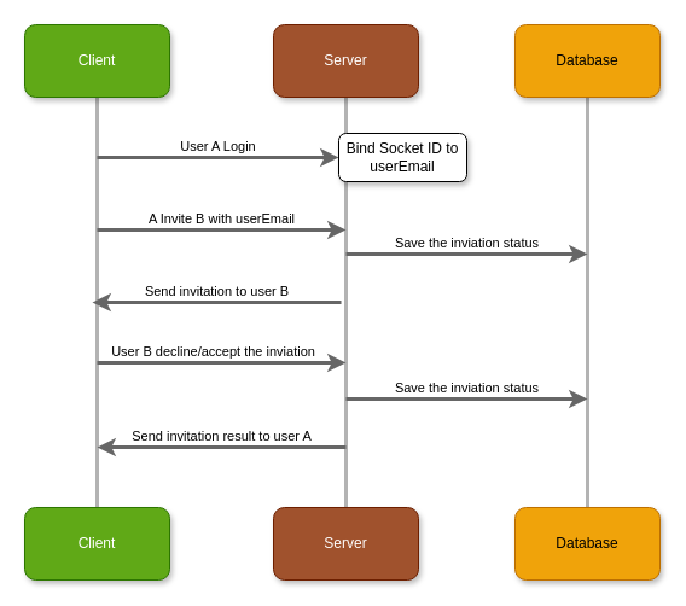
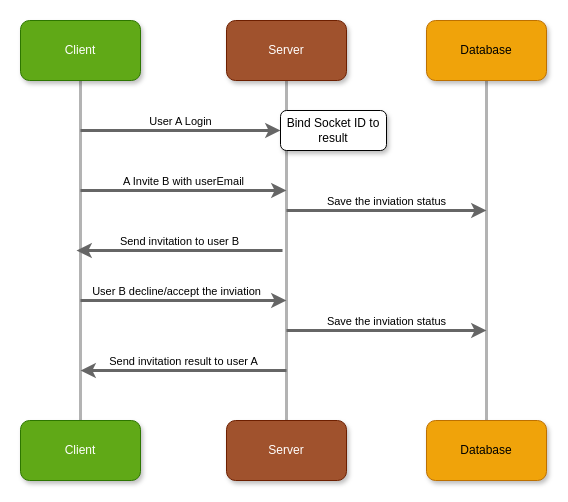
  <mxCell id="0" />
  <mxCell id="1" parent="0" />
  <mxCell id="2" style="edgeStyle=orthogonalEdgeStyle;rounded=0;orthogonalLoop=1;jettySize=auto;html=1;exitX=0.5;exitY=1;exitDx=0;exitDy=0;entryX=0.5;entryY=0;entryDx=0;entryDy=0;fillColor=#f5f5f5;strokeColor=#B3B3B3;endArrow=none;endFill=0;strokeWidth=3;" edge="1" parent="1" source="3" target="8"><mxGeometry relative="1" as="geometry" /></mxCell>
  <mxCell id="3" value="Client" style="rounded=1;whiteSpace=wrap;html=1;fillColor=#60a917;strokeColor=#2D7600;fontColor=#ffffff;shadow=1;" vertex="1" parent="1"><mxGeometry x="20" y="20" width="120" height="60" as="geometry" /></mxCell>
  <mxCell id="4" style="edgeStyle=orthogonalEdgeStyle;rounded=0;orthogonalLoop=1;jettySize=auto;html=1;exitX=0.5;exitY=1;exitDx=0;exitDy=0;entryX=0.5;entryY=0;entryDx=0;entryDy=0;strokeColor=#B3B3B3;strokeWidth=3;endArrow=none;endFill=0;" edge="1" parent="1" source="5" target="10"><mxGeometry relative="1" as="geometry" /></mxCell>
  <mxCell id="5" value="Database" style="rounded=1;whiteSpace=wrap;html=1;fillColor=#f0a30a;strokeColor=#BD7000;fontColor=#000000;shadow=1;" vertex="1" parent="1"><mxGeometry x="426" y="20" width="120" height="60" as="geometry" /></mxCell>
  <mxCell id="6" style="edgeStyle=orthogonalEdgeStyle;rounded=0;orthogonalLoop=1;jettySize=auto;html=1;exitX=0.5;exitY=1;exitDx=0;exitDy=0;entryX=0.5;entryY=0;entryDx=0;entryDy=0;strokeColor=#B3B3B3;strokeWidth=3;endArrow=none;endFill=0;" edge="1" parent="1" source="7" target="9"><mxGeometry relative="1" as="geometry" /></mxCell>
  <mxCell id="7" value="Server" style="rounded=1;whiteSpace=wrap;html=1;fillColor=#a0522d;strokeColor=#6D1F00;fontColor=#ffffff;shadow=1;" vertex="1" parent="1"><mxGeometry x="226" y="20" width="120" height="60" as="geometry" /></mxCell>
  <mxCell id="8" value="Client" style="rounded=1;whiteSpace=wrap;html=1;fillColor=#60a917;strokeColor=#2D7600;fontColor=#ffffff;shadow=1;" vertex="1" parent="1"><mxGeometry x="20" y="420" width="120" height="60" as="geometry" /></mxCell>
  <mxCell id="9" value="Server" style="rounded=1;whiteSpace=wrap;html=1;fillColor=#a0522d;strokeColor=#6D1F00;fontColor=#ffffff;shadow=1;" vertex="1" parent="1"><mxGeometry x="226" y="420" width="120" height="60" as="geometry" /></mxCell>
  <mxCell id="10" value="Database" style="rounded=1;whiteSpace=wrap;html=1;fillColor=#f0a30a;strokeColor=#BD7000;fontColor=#000000;shadow=1;" vertex="1" parent="1"><mxGeometry x="426" y="420" width="120" height="60" as="geometry" /></mxCell>
  <mxCell id="11" value="A Invite B with userEmail" style="endArrow=classic;html=1;rounded=0;strokeColor=#666666;strokeWidth=3;labelPosition=center;verticalLabelPosition=top;align=center;verticalAlign=bottom;" edge="1" parent="1"><mxGeometry width="50" height="50" relative="1" as="geometry"><mxPoint x="80" y="190" as="sourcePoint" /><mxPoint x="286" y="190" as="targetPoint" /></mxGeometry></mxCell>
  <mxCell id="12" value="User A Login" style="endArrow=classic;html=1;rounded=0;strokeColor=#666666;strokeWidth=3;labelPosition=center;verticalLabelPosition=top;align=center;verticalAlign=bottom;" edge="1" parent="1"><mxGeometry width="50" height="50" relative="1" as="geometry"><mxPoint x="80" y="130" as="sourcePoint" /><mxPoint x="280" y="130" as="targetPoint" /><mxPoint as="offset" /></mxGeometry></mxCell>
- <mxCell id="13" value="Bind Socket ID to userEmail" style="rounded=1;whiteSpace=wrap;html=1;shadow=1;" vertex="1" parent="1"><mxGeometry x="280" y="110" width="106" height="40" as="geometry" /></mxCell>
+ <mxCell id="13" value="Bind Socket ID to result" style="rounded=1;whiteSpace=wrap;html=1;shadow=1;" vertex="1" parent="1"><mxGeometry x="280" y="110" width="106" height="40" as="geometry" /></mxCell>
  <mxCell id="14" value="Send invitation result to user A" style="endArrow=none;html=1;rounded=0;strokeColor=#666666;strokeWidth=3;labelPosition=center;verticalLabelPosition=top;align=center;verticalAlign=bottom;startArrow=classic;startFill=1;endFill=0;" edge="1" parent="1"><mxGeometry width="50" height="50" relative="1" as="geometry"><mxPoint x="80" y="370" as="sourcePoint" /><mxPoint x="286" y="370" as="targetPoint" /></mxGeometry></mxCell>
  <mxCell id="15" value="User B decline/accept the inviation" style="endArrow=classic;html=1;rounded=0;strokeColor=#666666;strokeWidth=3;labelPosition=center;verticalLabelPosition=top;align=center;verticalAlign=bottom;" edge="1" parent="1"><mxGeometry x="-0.068" width="50" height="50" relative="1" as="geometry"><mxPoint x="80" y="300" as="sourcePoint" /><mxPoint x="286" y="300" as="targetPoint" /><mxPoint as="offset" /></mxGeometry></mxCell>
  <mxCell id="16" value="Save the inviation status" style="endArrow=classic;html=1;rounded=0;strokeColor=#666666;strokeWidth=3;labelPosition=center;verticalLabelPosition=top;align=center;verticalAlign=bottom;" edge="1" parent="1"><mxGeometry width="50" height="50" relative="1" as="geometry"><mxPoint x="286" y="330" as="sourcePoint" /><mxPoint x="486" y="330" as="targetPoint" /></mxGeometry></mxCell>
  <mxCell id="17" value="Save the inviation status" style="endArrow=classic;html=1;rounded=0;strokeColor=#666666;strokeWidth=3;labelPosition=center;verticalLabelPosition=top;align=center;verticalAlign=bottom;" edge="1" parent="1"><mxGeometry width="50" height="50" relative="1" as="geometry"><mxPoint x="286" y="210" as="sourcePoint" /><mxPoint x="486" y="210" as="targetPoint" /></mxGeometry></mxCell>
  <mxCell id="18" value="Send invitation to user B" style="endArrow=none;html=1;rounded=0;strokeColor=#666666;strokeWidth=3;labelPosition=center;verticalLabelPosition=top;align=center;verticalAlign=bottom;startArrow=classic;startFill=1;endFill=0;" edge="1" parent="1"><mxGeometry width="50" height="50" relative="1" as="geometry"><mxPoint x="76" y="250" as="sourcePoint" /><mxPoint x="282" y="250" as="targetPoint" /></mxGeometry></mxCell>
